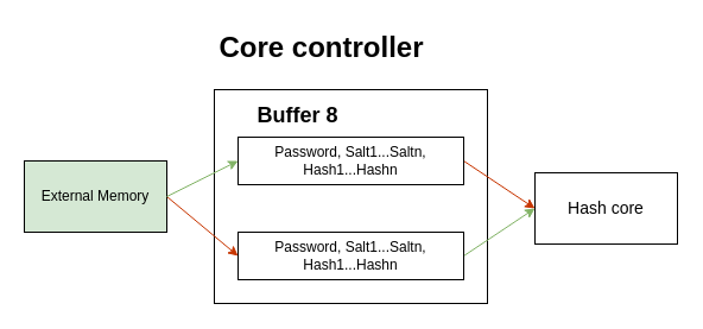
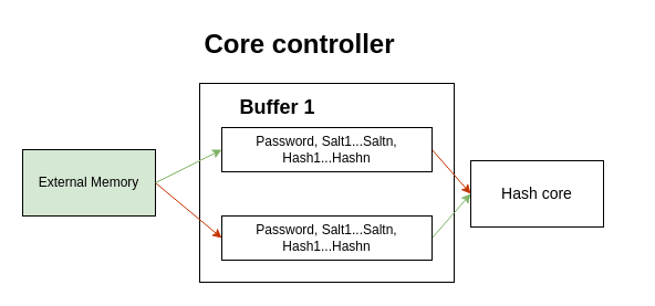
  <mxCell id="0" />
  <mxCell id="1" parent="0" />
  <mxCell id="2" value="" style="rounded=0;whiteSpace=wrap;html=1;" vertex="1" parent="1"><mxGeometry x="180" y="75" width="230" height="180" as="geometry" /></mxCell>
  <mxCell id="3" style="edgeStyle=none;rounded=0;orthogonalLoop=1;jettySize=auto;html=1;exitX=1;exitY=0.5;exitDx=0;exitDy=0;entryX=0;entryY=0.5;entryDx=0;entryDy=0;fillColor=#fa6800;strokeColor=#C73500;" edge="1" parent="1" source="4" target="9"><mxGeometry relative="1" as="geometry" /></mxCell>
  <mxCell id="4" value="Password, Salt1...Saltn, Hash1...Hashn" style="rounded=0;whiteSpace=wrap;html=1;" vertex="1" parent="1"><mxGeometry x="200" y="115" width="190" height="40" as="geometry" /></mxCell>
  <mxCell id="5" style="edgeStyle=none;rounded=0;orthogonalLoop=1;jettySize=auto;html=1;exitX=1;exitY=0.5;exitDx=0;exitDy=0;entryX=0;entryY=0.5;entryDx=0;entryDy=0;fillColor=#d5e8d4;strokeColor=#82b366;" edge="1" parent="1" source="6" target="9"><mxGeometry relative="1" as="geometry" /></mxCell>
  <mxCell id="6" value="Password, Salt1...Saltn, Hash1...Hashn" style="rounded=0;whiteSpace=wrap;html=1;" vertex="1" parent="1"><mxGeometry x="200" y="195" width="190" height="40" as="geometry" /></mxCell>
  <mxCell id="7" value="Core controller" style="text;strokeColor=none;fillColor=none;html=1;fontSize=24;fontStyle=1;verticalAlign=middle;align=center;" vertex="1" parent="1"><mxGeometry x="220" y="20" width="100" height="40" as="geometry" /></mxCell>
- <mxCell id="8" value="&lt;font style=&quot;font-size: 18px;&quot;&gt;Buffer 8&lt;/font&gt;" style="text;strokeColor=none;fillColor=none;html=1;fontSize=24;fontStyle=1;verticalAlign=middle;align=center;" vertex="1" parent="1"><mxGeometry x="200" y="75" width="100" height="40" as="geometry" /></mxCell>
- <mxCell id="9" value="&lt;font style=&quot;font-size: 14px;&quot;&gt;Hash core&lt;/font&gt;" style="rounded=0;whiteSpace=wrap;html=1;" vertex="1" parent="1"><mxGeometry x="450" y="145" width="120" height="60" as="geometry" /></mxCell>
+ <mxCell id="8" value="&lt;font style=&quot;font-size: 18px;&quot;&gt;Buffer 1&lt;/font&gt;" style="text;strokeColor=none;fillColor=none;html=1;fontSize=24;fontStyle=1;verticalAlign=middle;align=center;" vertex="1" parent="1"><mxGeometry x="200" y="75" width="100" height="40" as="geometry" /></mxCell>
+ <mxCell id="9" value="&lt;font style=&quot;font-size: 14px;&quot;&gt;Hash core&lt;/font&gt;" style="rounded=0;whiteSpace=wrap;html=1;" vertex="1" parent="1"><mxGeometry x="425" y="145" width="120" height="60" as="geometry" /></mxCell>
  <mxCell id="10" style="edgeStyle=none;rounded=0;orthogonalLoop=1;jettySize=auto;html=1;exitX=1;exitY=0.5;exitDx=0;exitDy=0;entryX=0;entryY=0.5;entryDx=0;entryDy=0;fillColor=#fa6800;strokeColor=#C73500;" edge="1" parent="1" source="11" target="6"><mxGeometry relative="1" as="geometry" /></mxCell>
  <mxCell id="11" value="External Memory" style="rounded=0;whiteSpace=wrap;html=1;fillColor=#d5e8d4;" vertex="1" parent="1"><mxGeometry x="20" y="135" width="120" height="60" as="geometry" /></mxCell>
  <mxCell id="12" value="" style="endArrow=classic;html=1;rounded=0;exitX=1;exitY=0.5;exitDx=0;exitDy=0;entryX=0;entryY=0.5;entryDx=0;entryDy=0;fillColor=#d5e8d4;strokeColor=#82b366;" edge="1" parent="1" source="11" target="4"><mxGeometry width="50" height="50" relative="1" as="geometry"><mxPoint x="280" y="225" as="sourcePoint" /><mxPoint x="330" y="175" as="targetPoint" /></mxGeometry></mxCell>
